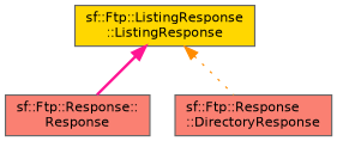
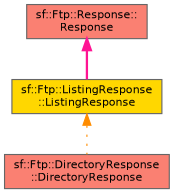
  digraph {
    rankdir=TB
    node [color=grey40 fillcolor=salmon fontname=Helvetica fontsize=10 shape=box style=filled]
    edge [dir=back fontname=Helvetica fontsize=10 labelfontname=Helvetica labelfontsize=10]
    n1 [color=gray40 fontcolor=black height=0.2 label="sf::Ftp::Response::\lResponse" width=0.4]
    n2 [fillcolor=gold height=0.2 label="sf::Ftp::ListingResponse\l::ListingResponse" width=0.4]
-   n3 [height=0.2 label="sf::Ftp::Response\l::DirectoryResponse" width=0.4]
-   n2 -> n1 [color=deeppink style=bold]
+   n3 [height=0.2 label="sf::Ftp::DirectoryResponse\l::DirectoryResponse" width=0.4]
+   n1 -> n2 [color=deeppink style=bold]
    n2 -> n3 [color=darkorange style=dotted]
  }
